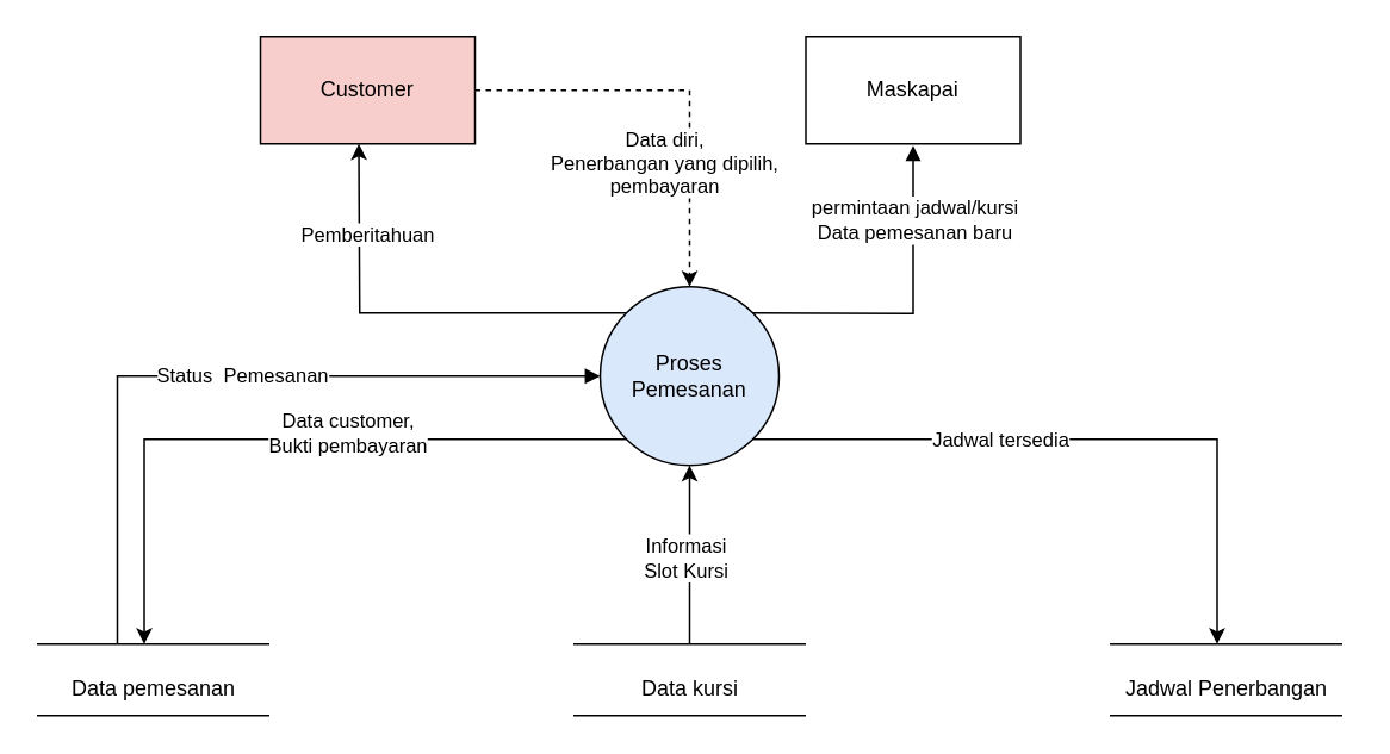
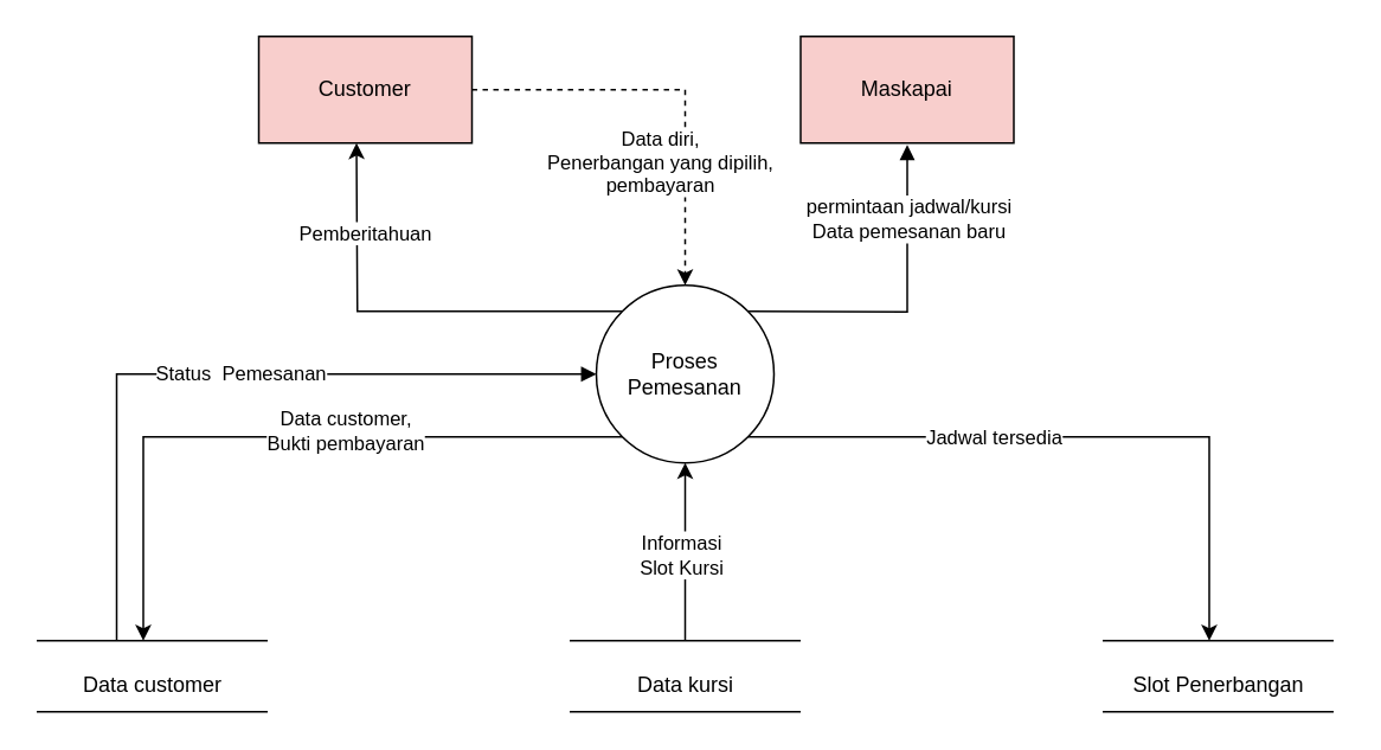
  <mxCell id="0" />
  <mxCell id="1" parent="0" />
  <mxCell id="2" style="edgeStyle=orthogonalEdgeStyle;rounded=0;orthogonalLoop=1;jettySize=auto;html=1;exitX=0;exitY=0;exitDx=0;exitDy=0;" edge="1" parent="1" source="8"><mxGeometry relative="1" as="geometry"><mxPoint x="200" y="80" as="targetPoint" /></mxGeometry></mxCell>
  <mxCell id="3" value="Pemberitahuan" style="edgeLabel;html=1;align=center;verticalAlign=middle;resizable=0;points=[];" vertex="1" connectable="0" parent="2"><mxGeometry x="0.247" y="-2" relative="1" as="geometry"><mxPoint x="2" y="-41" as="offset" /></mxGeometry></mxCell>
  <mxCell id="4" style="edgeStyle=orthogonalEdgeStyle;rounded=0;orthogonalLoop=1;jettySize=auto;html=1;exitX=0;exitY=1;exitDx=0;exitDy=0;" edge="1" parent="1" source="8"><mxGeometry relative="1" as="geometry"><mxPoint x="80" y="360" as="targetPoint" /><Array as="points"><mxPoint x="80" y="245" /></Array></mxGeometry></mxCell>
  <mxCell id="5" value="Data customer,&lt;div&gt;Bukti pembayaran&lt;/div&gt;" style="edgeLabel;html=1;align=center;verticalAlign=middle;resizable=0;points=[];" vertex="1" connectable="0" parent="4"><mxGeometry x="-0.187" y="-4" relative="1" as="geometry"><mxPoint as="offset" /></mxGeometry></mxCell>
  <mxCell id="6" style="edgeStyle=orthogonalEdgeStyle;rounded=0;orthogonalLoop=1;jettySize=auto;html=1;exitX=1;exitY=1;exitDx=0;exitDy=0;" edge="1" parent="1" source="8"><mxGeometry relative="1" as="geometry"><mxPoint x="680" y="360" as="targetPoint" /><Array as="points"><mxPoint x="680" y="245" /><mxPoint x="680" y="350" /></Array></mxGeometry></mxCell>
  <mxCell id="7" value="Jadwal tersedia" style="edgeLabel;html=1;align=center;verticalAlign=middle;resizable=0;points=[];" vertex="1" connectable="0" parent="6"><mxGeometry x="-0.265" relative="1" as="geometry"><mxPoint as="offset" /></mxGeometry></mxCell>
- <mxCell id="8" value="Proses Pemesanan" style="ellipse;whiteSpace=wrap;html=1;aspect=fixed;fillColor=#dae8fc;" vertex="1" parent="1"><mxGeometry x="335" y="160" width="100" height="100" as="geometry" /></mxCell>
+ <mxCell id="8" value="Proses Pemesanan" style="ellipse;whiteSpace=wrap;html=1;aspect=fixed;" vertex="1" parent="1"><mxGeometry x="335" y="160" width="100" height="100" as="geometry" /></mxCell>
  <mxCell id="9" style="edgeStyle=orthogonalEdgeStyle;rounded=0;orthogonalLoop=1;jettySize=auto;html=1;exitX=1;exitY=0.5;exitDx=0;exitDy=0;entryX=0.5;entryY=0;entryDx=0;entryDy=0;dashed=1;" edge="1" parent="1" source="11" target="8"><mxGeometry relative="1" as="geometry" /></mxCell>
  <mxCell id="10" value="Data diri,&lt;div&gt;Penerbangan yang dipilih,&lt;/div&gt;&lt;div&gt;pembayaran&lt;/div&gt;" style="edgeLabel;html=1;align=center;verticalAlign=middle;resizable=0;points=[];" vertex="1" connectable="0" parent="9"><mxGeometry x="-0.573" y="-3" relative="1" as="geometry"><mxPoint x="56" y="37" as="offset" /></mxGeometry></mxCell>
  <mxCell id="11" value="Customer" style="rounded=0;whiteSpace=wrap;html=1;fillColor=#f8cecc;" vertex="1" parent="1"><mxGeometry x="145" y="20" width="120" height="60" as="geometry" /></mxCell>
- <mxCell id="12" value="Maskapai" style="rounded=0;whiteSpace=wrap;html=1;" vertex="1" parent="1"><mxGeometry x="450" y="20" width="120" height="60" as="geometry" /></mxCell>
+ <mxCell id="12" value="Maskapai" style="rounded=0;whiteSpace=wrap;html=1;fillColor=#f8cecc;" vertex="1" parent="1"><mxGeometry x="450" y="20" width="120" height="60" as="geometry" /></mxCell>
  <mxCell id="13" value="" style="endArrow=block;html=1;rounded=0;exitX=1;exitY=0;exitDx=0;exitDy=0;endFill=1;" edge="1" parent="1" source="8"><mxGeometry width="50" height="50" relative="1" as="geometry"><mxPoint x="350" y="270" as="sourcePoint" /><mxPoint x="510" y="81" as="targetPoint" /><Array as="points"><mxPoint x="510" y="175" /><mxPoint x="510" y="120" /></Array></mxGeometry></mxCell>
  <mxCell id="14" value="permintaan jadwal/kursi&lt;div&gt;Data pemesanan baru&lt;/div&gt;" style="edgeLabel;html=1;align=center;verticalAlign=middle;resizable=0;points=[];" vertex="1" connectable="0" parent="13"><mxGeometry x="0.391" y="-2" relative="1" as="geometry"><mxPoint x="-2" y="-14" as="offset" /></mxGeometry></mxCell>
  <mxCell id="15" value="" style="group" vertex="1" connectable="0" parent="1"><mxGeometry x="20" y="360" width="130" height="40" as="geometry" /></mxCell>
  <mxCell id="16" value="" style="endArrow=none;html=1;rounded=0;" edge="1" parent="15"><mxGeometry width="50" height="50" relative="1" as="geometry"><mxPoint as="sourcePoint" /><mxPoint x="130" as="targetPoint" /></mxGeometry></mxCell>
  <mxCell id="17" value="" style="endArrow=none;html=1;rounded=0;" edge="1" parent="15"><mxGeometry width="50" height="50" relative="1" as="geometry"><mxPoint y="40" as="sourcePoint" /><mxPoint x="130" y="40" as="targetPoint" /></mxGeometry></mxCell>
- <mxCell id="18" value="Data pemesanan" style="text;html=1;align=center;verticalAlign=middle;resizable=0;points=[];autosize=1;strokeColor=none;fillColor=none;" vertex="1" parent="15"><mxGeometry x="10" y="10" width="110" height="30" as="geometry" /></mxCell>
+ <mxCell id="18" value="Data customer" style="text;html=1;align=center;verticalAlign=middle;resizable=0;points=[];autosize=1;strokeColor=none;fillColor=none;" vertex="1" parent="15"><mxGeometry x="10" y="10" width="110" height="30" as="geometry" /></mxCell>
  <mxCell id="19" value="" style="group" vertex="1" connectable="0" parent="1"><mxGeometry x="620" y="360" width="135" height="40" as="geometry" /></mxCell>
  <mxCell id="20" value="" style="endArrow=none;html=1;rounded=0;" edge="1" parent="19"><mxGeometry width="50" height="50" relative="1" as="geometry"><mxPoint y="40" as="sourcePoint" /><mxPoint x="130" y="40" as="targetPoint" /></mxGeometry></mxCell>
- <mxCell id="21" value="Jadwal Penerbangan" style="text;html=1;align=center;verticalAlign=middle;resizable=0;points=[];autosize=1;strokeColor=none;fillColor=none;" vertex="1" parent="19"><mxGeometry x="-5" y="10" width="140" height="30" as="geometry" /></mxCell>
+ <mxCell id="21" value="Slot Penerbangan" style="text;html=1;align=center;verticalAlign=middle;resizable=0;points=[];autosize=1;strokeColor=none;fillColor=none;" vertex="1" parent="19"><mxGeometry x="-5" y="10" width="140" height="30" as="geometry" /></mxCell>
  <mxCell id="22" value="" style="endArrow=none;html=1;rounded=0;" edge="1" parent="19"><mxGeometry width="50" height="50" relative="1" as="geometry"><mxPoint as="sourcePoint" /><mxPoint x="130" as="targetPoint" /></mxGeometry></mxCell>
  <mxCell id="23" value="" style="group" vertex="1" connectable="0" parent="1"><mxGeometry x="320" y="360" width="130" height="40" as="geometry" /></mxCell>
  <mxCell id="24" value="" style="endArrow=none;html=1;rounded=0;" edge="1" parent="23"><mxGeometry width="50" height="50" relative="1" as="geometry"><mxPoint as="sourcePoint" /><mxPoint x="130" as="targetPoint" /></mxGeometry></mxCell>
  <mxCell id="25" value="" style="endArrow=none;html=1;rounded=0;" edge="1" parent="23"><mxGeometry width="50" height="50" relative="1" as="geometry"><mxPoint y="40" as="sourcePoint" /><mxPoint x="130" y="40" as="targetPoint" /></mxGeometry></mxCell>
  <mxCell id="26" value="Data kursi" style="text;html=1;align=center;verticalAlign=middle;resizable=0;points=[];autosize=1;strokeColor=none;fillColor=none;" vertex="1" parent="23"><mxGeometry x="25" y="10" width="80" height="30" as="geometry" /></mxCell>
  <mxCell id="27" value="" style="endArrow=classic;html=1;rounded=0;entryX=0.5;entryY=1;entryDx=0;entryDy=0;" edge="1" parent="1" target="8"><mxGeometry width="50" height="50" relative="1" as="geometry"><mxPoint x="385" y="360" as="sourcePoint" /><mxPoint x="370" y="270" as="targetPoint" /></mxGeometry></mxCell>
  <mxCell id="28" value="Text" style="edgeLabel;html=1;align=center;verticalAlign=middle;resizable=0;points=[];" vertex="1" connectable="0" parent="27"><mxGeometry x="-0.028" relative="1" as="geometry"><mxPoint as="offset" /></mxGeometry></mxCell>
  <mxCell id="29" value="Informasi&lt;br&gt;Slot&amp;nbsp;&lt;span style=&quot;background-color: light-dark(#ffffff, var(--ge-dark-color, #121212)); color: light-dark(rgb(0, 0, 0), rgb(255, 255, 255));&quot;&gt;Kursi&lt;/span&gt;" style="edgeLabel;html=1;align=center;verticalAlign=middle;resizable=0;points=[];" vertex="1" connectable="0" parent="27"><mxGeometry x="-0.026" y="3" relative="1" as="geometry"><mxPoint as="offset" /></mxGeometry></mxCell>
  <mxCell id="30" style="edgeStyle=orthogonalEdgeStyle;rounded=0;orthogonalLoop=1;jettySize=auto;html=1;exitX=0;exitY=1;exitDx=0;exitDy=0;startArrow=block;startFill=1;endArrow=none;endFill=0;" edge="1" parent="1"><mxGeometry relative="1" as="geometry"><mxPoint x="65" y="360" as="targetPoint" /><mxPoint x="335" y="210" as="sourcePoint" /><Array as="points"><mxPoint x="65" y="210" /></Array></mxGeometry></mxCell>
  <mxCell id="31" value="Status&amp;nbsp; Pemesanan" style="edgeLabel;html=1;align=center;verticalAlign=middle;resizable=0;points=[];" vertex="1" connectable="0" parent="30"><mxGeometry x="-0.045" y="-1" relative="1" as="geometry"><mxPoint as="offset" /></mxGeometry></mxCell>
